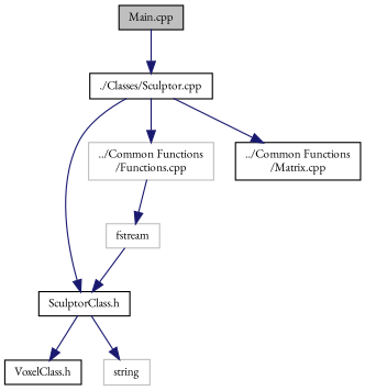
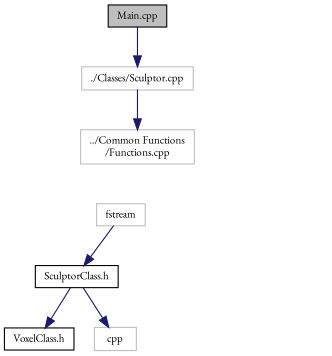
  digraph {
    fontname="EB Garamond"
    node [color=black fillcolor=white fontname="EB Garamond" fontsize=10 shape=record style=filled]
    edge [color=midnightblue fontname="EB Garamond" fontsize=10 labelfontname=Helvetica labelfontsize=10 style=solid]
    n1 [fillcolor=grey75 fontcolor=black height=0.2 label="Main.cpp" width=0.4]
-   n2 [height=0.2 label="./Classes/Sculptor.cpp" width=0.4]
+   n2 [color=grey75 height=0.2 label="./Classes/Sculptor.cpp" width=0.4]
    n3 [height=0.2 label="SculptorClass.h" width=0.4]
    n4 [color=grey75 height=0.2 label="../Common Functions\l/Functions.cpp" width=0.4]
-   n5 [height=0.2 label="../Common Functions\l/Matrix.cpp" width=0.4]
    n6 [height=0.2 label="VoxelClass.h" width=0.4]
-   n7 [color=grey75 height=0.2 label=string width=0.4]
+   n7 [color=grey75 height=0.2 label=cpp width=0.4]
    n8 [color=grey75 height=0.2 label=fstream width=0.4]
    n1 -> n2
-   n2 -> n3
    n2 -> n4
-   n2 -> n5
    n3 -> n6
    n3 -> n7
-   n4 -> n8
    n8 -> n3
  }
